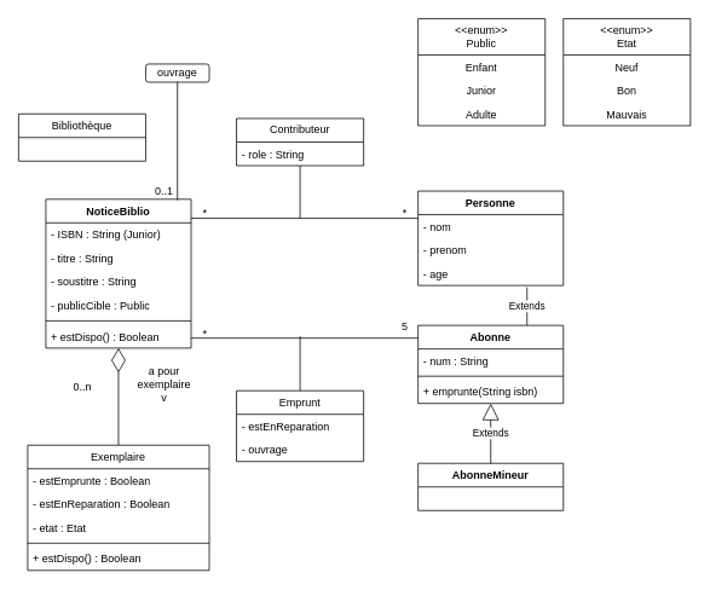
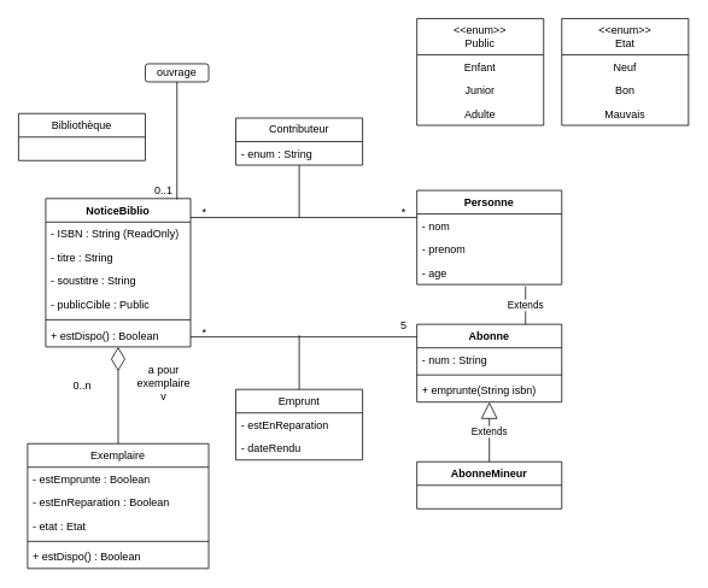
  <mxCell id="0" />
  <mxCell id="1" parent="0" />
  <mxCell id="2" value="NoticeBiblio" style="swimlane;fontStyle=1;align=center;verticalAlign=top;childLayout=stackLayout;horizontal=1;startSize=26;horizontalStack=0;resizeParent=1;resizeParentMax=0;resizeLast=0;collapsible=1;marginBottom=0;whiteSpace=wrap;html=1;" parent="1" vertex="1"><mxGeometry x="50" y="219" width="160" height="164" as="geometry" /></mxCell>
- <mxCell id="3" value="- ISBN : String (Junior)" style="text;strokeColor=none;fillColor=none;align=left;verticalAlign=top;spacingLeft=4;spacingRight=4;overflow=hidden;rotatable=0;points=[[0,0.5],[1,0.5]];portConstraint=eastwest;whiteSpace=wrap;html=1;" parent="2" vertex="1"><mxGeometry y="26" width="160" height="26" as="geometry" /></mxCell>
+ <mxCell id="3" value="- ISBN : String (ReadOnly)" style="text;strokeColor=none;fillColor=none;align=left;verticalAlign=top;spacingLeft=4;spacingRight=4;overflow=hidden;rotatable=0;points=[[0,0.5],[1,0.5]];portConstraint=eastwest;whiteSpace=wrap;html=1;" parent="2" vertex="1"><mxGeometry y="26" width="160" height="26" as="geometry" /></mxCell>
  <mxCell id="4" value="- titre : String" style="text;strokeColor=none;fillColor=none;align=left;verticalAlign=top;spacingLeft=4;spacingRight=4;overflow=hidden;rotatable=0;points=[[0,0.5],[1,0.5]];portConstraint=eastwest;whiteSpace=wrap;html=1;" parent="2" vertex="1"><mxGeometry y="52" width="160" height="26" as="geometry" /></mxCell>
  <mxCell id="5" value="- soustitre : String" style="text;strokeColor=none;fillColor=none;align=left;verticalAlign=top;spacingLeft=4;spacingRight=4;overflow=hidden;rotatable=0;points=[[0,0.5],[1,0.5]];portConstraint=eastwest;whiteSpace=wrap;html=1;" parent="2" vertex="1"><mxGeometry y="78" width="160" height="26" as="geometry" /></mxCell>
  <mxCell id="6" value="- publicCible : Public" style="text;strokeColor=none;fillColor=none;align=left;verticalAlign=top;spacingLeft=4;spacingRight=4;overflow=hidden;rotatable=0;points=[[0,0.5],[1,0.5]];portConstraint=eastwest;whiteSpace=wrap;html=1;" parent="2" vertex="1"><mxGeometry y="104" width="160" height="26" as="geometry" /></mxCell>
  <mxCell id="7" value="" style="line;strokeWidth=1;fillColor=none;align=left;verticalAlign=middle;spacingTop=-1;spacingLeft=3;spacingRight=3;rotatable=0;labelPosition=right;points=[];portConstraint=eastwest;strokeColor=inherit;" parent="2" vertex="1"><mxGeometry y="130" width="160" height="8" as="geometry" /></mxCell>
  <mxCell id="8" value="+ estDispo() : Boolean" style="text;strokeColor=none;fillColor=none;align=left;verticalAlign=top;spacingLeft=4;spacingRight=4;overflow=hidden;rotatable=0;points=[[0,0.5],[1,0.5]];portConstraint=eastwest;whiteSpace=wrap;html=1;" parent="2" vertex="1"><mxGeometry y="138" width="160" height="26" as="geometry" /></mxCell>
  <mxCell id="9" value="Personne" style="swimlane;fontStyle=1;align=center;verticalAlign=top;childLayout=stackLayout;horizontal=1;startSize=26;horizontalStack=0;resizeParent=1;resizeParentMax=0;resizeLast=0;collapsible=1;marginBottom=0;whiteSpace=wrap;html=1;" parent="1" vertex="1"><mxGeometry x="460" y="210" width="160" height="104" as="geometry" /></mxCell>
  <mxCell id="10" value="- nom" style="text;strokeColor=none;fillColor=none;align=left;verticalAlign=top;spacingLeft=4;spacingRight=4;overflow=hidden;rotatable=0;points=[[0,0.5],[1,0.5]];portConstraint=eastwest;whiteSpace=wrap;html=1;" parent="9" vertex="1"><mxGeometry y="26" width="160" height="26" as="geometry" /></mxCell>
  <mxCell id="11" value="- prenom" style="text;strokeColor=none;fillColor=none;align=left;verticalAlign=top;spacingLeft=4;spacingRight=4;overflow=hidden;rotatable=0;points=[[0,0.5],[1,0.5]];portConstraint=eastwest;whiteSpace=wrap;html=1;" parent="9" vertex="1"><mxGeometry y="52" width="160" height="26" as="geometry" /></mxCell>
  <mxCell id="12" value="- age" style="text;strokeColor=none;fillColor=none;align=left;verticalAlign=top;spacingLeft=4;spacingRight=4;overflow=hidden;rotatable=0;points=[[0,0.5],[1,0.5]];portConstraint=eastwest;whiteSpace=wrap;html=1;" parent="9" vertex="1"><mxGeometry y="78" width="160" height="26" as="geometry" /></mxCell>
  <mxCell id="13" value="&amp;lt;&amp;lt;enum&amp;gt;&amp;gt;&lt;br&gt;Public" style="swimlane;fontStyle=0;childLayout=stackLayout;horizontal=1;startSize=40;fillColor=none;horizontalStack=0;resizeParent=1;resizeParentMax=0;resizeLast=0;collapsible=1;marginBottom=0;whiteSpace=wrap;html=1;" parent="1" vertex="1"><mxGeometry x="460" y="20" width="140" height="118" as="geometry" /></mxCell>
  <mxCell id="14" value="Enfant" style="text;strokeColor=none;fillColor=none;align=center;verticalAlign=top;spacingLeft=4;spacingRight=4;overflow=hidden;rotatable=0;points=[[0,0.5],[1,0.5]];portConstraint=eastwest;whiteSpace=wrap;html=1;" parent="13" vertex="1"><mxGeometry y="40" width="140" height="26" as="geometry" /></mxCell>
  <mxCell id="15" value="Junior" style="text;strokeColor=none;fillColor=none;align=center;verticalAlign=top;spacingLeft=4;spacingRight=4;overflow=hidden;rotatable=0;points=[[0,0.5],[1,0.5]];portConstraint=eastwest;whiteSpace=wrap;html=1;" parent="13" vertex="1"><mxGeometry y="66" width="140" height="26" as="geometry" /></mxCell>
  <mxCell id="16" value="Adulte" style="text;strokeColor=none;fillColor=none;align=center;verticalAlign=top;spacingLeft=4;spacingRight=4;overflow=hidden;rotatable=0;points=[[0,0.5],[1,0.5]];portConstraint=eastwest;whiteSpace=wrap;html=1;" parent="13" vertex="1"><mxGeometry y="92" width="140" height="26" as="geometry" /></mxCell>
  <mxCell id="17" value="Abonne" style="swimlane;fontStyle=1;align=center;verticalAlign=top;childLayout=stackLayout;horizontal=1;startSize=26;horizontalStack=0;resizeParent=1;resizeParentMax=0;resizeLast=0;collapsible=1;marginBottom=0;whiteSpace=wrap;html=1;" parent="1" vertex="1"><mxGeometry x="460" y="358" width="160" height="86" as="geometry" /></mxCell>
  <mxCell id="18" value="- num : String" style="text;strokeColor=none;fillColor=none;align=left;verticalAlign=top;spacingLeft=4;spacingRight=4;overflow=hidden;rotatable=0;points=[[0,0.5],[1,0.5]];portConstraint=eastwest;whiteSpace=wrap;html=1;" parent="17" vertex="1"><mxGeometry y="26" width="160" height="26" as="geometry" /></mxCell>
  <mxCell id="19" value="" style="line;strokeWidth=1;fillColor=none;align=left;verticalAlign=middle;spacingTop=-1;spacingLeft=3;spacingRight=3;rotatable=0;labelPosition=right;points=[];portConstraint=eastwest;strokeColor=inherit;" parent="17" vertex="1"><mxGeometry y="52" width="160" height="8" as="geometry" /></mxCell>
  <mxCell id="20" value="+ emprunte(String isbn)" style="text;strokeColor=none;fillColor=none;align=left;verticalAlign=top;spacingLeft=4;spacingRight=4;overflow=hidden;rotatable=0;points=[[0,0.5],[1,0.5]];portConstraint=eastwest;whiteSpace=wrap;html=1;" parent="17" vertex="1"><mxGeometry y="60" width="160" height="26" as="geometry" /></mxCell>
  <mxCell id="21" value="Extends" style="endArrow=none;endSize=16;endFill=0;html=1;rounded=0;exitX=0.75;exitY=0;exitDx=0;exitDy=0;entryX=0.75;entryY=1.077;entryDx=0;entryDy=0;entryPerimeter=0;" parent="1" source="17" target="12" edge="1"><mxGeometry width="160" relative="1" as="geometry"><mxPoint x="550" y="357" as="sourcePoint" /><mxPoint x="551" y="285" as="targetPoint" /></mxGeometry></mxCell>
  <mxCell id="22" value="AbonneMineur" style="swimlane;fontStyle=1;align=center;verticalAlign=top;childLayout=stackLayout;horizontal=1;startSize=26;horizontalStack=0;resizeParent=1;resizeParentMax=0;resizeLast=0;collapsible=1;marginBottom=0;whiteSpace=wrap;html=1;" parent="1" vertex="1"><mxGeometry x="460" y="510" width="160" height="52" as="geometry" /></mxCell>
  <mxCell id="23" value="&lt;div&gt;&lt;br/&gt;&lt;/div&gt;" style="text;strokeColor=none;fillColor=none;align=left;verticalAlign=top;spacingLeft=4;spacingRight=4;overflow=hidden;rotatable=0;points=[[0,0.5],[1,0.5]];portConstraint=eastwest;whiteSpace=wrap;html=1;" parent="22" vertex="1"><mxGeometry y="26" width="160" height="26" as="geometry" /></mxCell>
  <mxCell id="24" value="Extends" style="endArrow=block;endSize=16;endFill=0;html=1;rounded=0;exitX=0.5;exitY=0;exitDx=0;exitDy=0;" parent="1" source="22" target="20" edge="1"><mxGeometry width="160" relative="1" as="geometry"><mxPoint x="560" y="400" as="sourcePoint" /><mxPoint x="560" y="186" as="targetPoint" /></mxGeometry></mxCell>
  <mxCell id="25" value="Exemplaire" style="swimlane;fontStyle=0;childLayout=stackLayout;horizontal=1;startSize=26;fillColor=none;horizontalStack=0;resizeParent=1;resizeParentMax=0;resizeLast=0;collapsible=1;marginBottom=0;whiteSpace=wrap;html=1;" parent="1" vertex="1"><mxGeometry x="30" y="490" width="200" height="138" as="geometry" /></mxCell>
  <mxCell id="26" value="- estEmprunte : Boolean" style="text;strokeColor=none;fillColor=none;align=left;verticalAlign=top;spacingLeft=4;spacingRight=4;overflow=hidden;rotatable=0;points=[[0,0.5],[1,0.5]];portConstraint=eastwest;whiteSpace=wrap;html=1;" parent="25" vertex="1"><mxGeometry y="26" width="200" height="26" as="geometry" /></mxCell>
  <mxCell id="27" value="- estEnReparation : Boolean" style="text;strokeColor=none;fillColor=none;align=left;verticalAlign=top;spacingLeft=4;spacingRight=4;overflow=hidden;rotatable=0;points=[[0,0.5],[1,0.5]];portConstraint=eastwest;whiteSpace=wrap;html=1;" parent="25" vertex="1"><mxGeometry y="52" width="200" height="26" as="geometry" /></mxCell>
  <mxCell id="28" value="- etat : Etat" style="text;strokeColor=none;fillColor=none;align=left;verticalAlign=top;spacingLeft=4;spacingRight=4;overflow=hidden;rotatable=0;points=[[0,0.5],[1,0.5]];portConstraint=eastwest;whiteSpace=wrap;html=1;" parent="25" vertex="1"><mxGeometry y="78" width="200" height="26" as="geometry" /></mxCell>
  <mxCell id="29" value="" style="line;strokeWidth=1;fillColor=none;align=left;verticalAlign=middle;spacingTop=-1;spacingLeft=3;spacingRight=3;rotatable=0;labelPosition=right;points=[];portConstraint=eastwest;strokeColor=inherit;" parent="25" vertex="1"><mxGeometry y="104" width="200" height="8" as="geometry" /></mxCell>
  <mxCell id="30" value="+ estDispo() : Boolean" style="text;strokeColor=none;fillColor=none;align=left;verticalAlign=top;spacingLeft=4;spacingRight=4;overflow=hidden;rotatable=0;points=[[0,0.5],[1,0.5]];portConstraint=eastwest;whiteSpace=wrap;html=1;" parent="25" vertex="1"><mxGeometry y="112" width="200" height="26" as="geometry" /></mxCell>
  <mxCell id="31" value="&amp;lt;&amp;lt;enum&amp;gt;&amp;gt; &lt;br&gt;Etat" style="swimlane;fontStyle=0;childLayout=stackLayout;horizontal=1;startSize=40;fillColor=none;horizontalStack=0;resizeParent=1;resizeParentMax=0;resizeLast=0;collapsible=1;marginBottom=0;whiteSpace=wrap;html=1;" parent="1" vertex="1"><mxGeometry x="620" y="20" width="140" height="118" as="geometry" /></mxCell>
  <mxCell id="32" value="Neuf" style="text;strokeColor=none;fillColor=none;align=center;verticalAlign=top;spacingLeft=4;spacingRight=4;overflow=hidden;rotatable=0;points=[[0,0.5],[1,0.5]];portConstraint=eastwest;whiteSpace=wrap;html=1;" parent="31" vertex="1"><mxGeometry y="40" width="140" height="26" as="geometry" /></mxCell>
  <mxCell id="33" value="Bon" style="text;strokeColor=none;fillColor=none;align=center;verticalAlign=top;spacingLeft=4;spacingRight=4;overflow=hidden;rotatable=0;points=[[0,0.5],[1,0.5]];portConstraint=eastwest;whiteSpace=wrap;html=1;" parent="31" vertex="1"><mxGeometry y="66" width="140" height="26" as="geometry" /></mxCell>
  <mxCell id="34" value="Mauvais" style="text;strokeColor=none;fillColor=none;align=center;verticalAlign=top;spacingLeft=4;spacingRight=4;overflow=hidden;rotatable=0;points=[[0,0.5],[1,0.5]];portConstraint=eastwest;whiteSpace=wrap;html=1;" parent="31" vertex="1"><mxGeometry y="92" width="140" height="26" as="geometry" /></mxCell>
  <mxCell id="35" value="" style="endArrow=diamondThin;endFill=0;endSize=24;html=1;rounded=0;exitX=0.5;exitY=0;exitDx=0;exitDy=0;" parent="1" source="25" target="8" edge="1"><mxGeometry width="160" relative="1" as="geometry"><mxPoint x="210" y="400" as="sourcePoint" /><mxPoint x="90" y="440" as="targetPoint" /></mxGeometry></mxCell>
  <mxCell id="36" value="0..n" style="text;html=1;align=center;verticalAlign=middle;resizable=0;points=[];autosize=1;strokeColor=none;fillColor=none;" parent="1" vertex="1"><mxGeometry x="70" y="411" width="40" height="30" as="geometry" /></mxCell>
  <mxCell id="37" value="a pour &lt;br&gt;exemplaire&lt;br&gt;v" style="text;html=1;align=center;verticalAlign=middle;resizable=0;points=[];autosize=1;strokeColor=none;fillColor=none;" parent="1" vertex="1"><mxGeometry x="140" y="393" width="80" height="60" as="geometry" /></mxCell>
  <mxCell id="38" value="" style="line;strokeWidth=1;fillColor=none;align=left;verticalAlign=middle;spacingTop=-1;spacingLeft=3;spacingRight=3;rotatable=0;labelPosition=right;points=[];portConstraint=eastwest;strokeColor=inherit;" vertex="1" parent="1"><mxGeometry x="210" y="236" width="250" height="8" as="geometry" /></mxCell>
  <mxCell id="39" value="Contributeur" style="swimlane;fontStyle=0;childLayout=stackLayout;horizontal=1;startSize=26;fillColor=none;horizontalStack=0;resizeParent=1;resizeParentMax=0;resizeLast=0;collapsible=1;marginBottom=0;whiteSpace=wrap;html=1;" vertex="1" parent="1"><mxGeometry x="260" y="130" width="140" height="52" as="geometry" /></mxCell>
- <mxCell id="40" value="- role : String" style="text;strokeColor=none;fillColor=none;align=left;verticalAlign=top;spacingLeft=4;spacingRight=4;overflow=hidden;rotatable=0;points=[[0,0.5],[1,0.5]];portConstraint=eastwest;whiteSpace=wrap;html=1;" vertex="1" parent="39"><mxGeometry y="26" width="140" height="26" as="geometry" /></mxCell>
+ <mxCell id="40" value="- enum : String" style="text;strokeColor=none;fillColor=none;align=left;verticalAlign=top;spacingLeft=4;spacingRight=4;overflow=hidden;rotatable=0;points=[[0,0.5],[1,0.5]];portConstraint=eastwest;whiteSpace=wrap;html=1;" vertex="1" parent="39"><mxGeometry y="26" width="140" height="26" as="geometry" /></mxCell>
  <mxCell id="41" value="" style="line;strokeWidth=1;fillColor=none;align=left;verticalAlign=middle;spacingTop=-1;spacingLeft=3;spacingRight=3;rotatable=0;labelPosition=right;points=[];portConstraint=eastwest;strokeColor=inherit;" vertex="1" parent="1"><mxGeometry x="210" y="370" width="250" height="4" as="geometry" /></mxCell>
  <mxCell id="42" value="" style="line;strokeWidth=1;direction=south;html=1;" vertex="1" parent="1"><mxGeometry x="325" y="370" width="10" height="60" as="geometry" /></mxCell>
  <mxCell id="43" value="" style="line;strokeWidth=1;direction=south;html=1;" vertex="1" parent="1"><mxGeometry x="325" y="182" width="10" height="58" as="geometry" /></mxCell>
  <mxCell id="44" value="Emprunt" style="swimlane;fontStyle=0;childLayout=stackLayout;horizontal=1;startSize=26;fillColor=none;horizontalStack=0;resizeParent=1;resizeParentMax=0;resizeLast=0;collapsible=1;marginBottom=0;whiteSpace=wrap;html=1;" vertex="1" parent="1"><mxGeometry x="260" y="430" width="140" height="78" as="geometry" /></mxCell>
  <mxCell id="45" value="- estEnReparation" style="text;strokeColor=none;fillColor=none;align=left;verticalAlign=top;spacingLeft=4;spacingRight=4;overflow=hidden;rotatable=0;points=[[0,0.5],[1,0.5]];portConstraint=eastwest;whiteSpace=wrap;html=1;" vertex="1" parent="44"><mxGeometry y="26" width="140" height="26" as="geometry" /></mxCell>
- <mxCell id="46" value="- ouvrage" style="text;strokeColor=none;fillColor=none;align=left;verticalAlign=top;spacingLeft=4;spacingRight=4;overflow=hidden;rotatable=0;points=[[0,0.5],[1,0.5]];portConstraint=eastwest;whiteSpace=wrap;html=1;" vertex="1" parent="44"><mxGeometry y="52" width="140" height="26" as="geometry" /></mxCell>
+ <mxCell id="46" value="- dateRendu" style="text;strokeColor=none;fillColor=none;align=left;verticalAlign=top;spacingLeft=4;spacingRight=4;overflow=hidden;rotatable=0;points=[[0,0.5],[1,0.5]];portConstraint=eastwest;whiteSpace=wrap;html=1;" vertex="1" parent="44"><mxGeometry y="52" width="140" height="26" as="geometry" /></mxCell>
  <mxCell id="47" value="*" style="text;html=1;align=center;verticalAlign=middle;resizable=0;points=[];autosize=1;strokeColor=none;fillColor=none;" vertex="1" parent="1"><mxGeometry x="210" y="219" width="30" height="30" as="geometry" /></mxCell>
  <mxCell id="48" value="*" style="text;html=1;align=center;verticalAlign=middle;resizable=0;points=[];autosize=1;strokeColor=none;fillColor=none;" vertex="1" parent="1"><mxGeometry x="430" y="219" width="30" height="30" as="geometry" /></mxCell>
  <mxCell id="49" value="*" style="text;html=1;align=center;verticalAlign=middle;resizable=0;points=[];autosize=1;strokeColor=none;fillColor=none;" vertex="1" parent="1"><mxGeometry x="210" y="353" width="30" height="30" as="geometry" /></mxCell>
  <mxCell id="50" value="5" style="text;html=1;align=center;verticalAlign=middle;resizable=0;points=[];autosize=1;strokeColor=none;fillColor=none;" vertex="1" parent="1"><mxGeometry x="430" y="344" width="30" height="30" as="geometry" /></mxCell>
  <mxCell id="51" value="Bibliothèque" style="swimlane;fontStyle=0;childLayout=stackLayout;horizontal=1;startSize=26;fillColor=none;horizontalStack=0;resizeParent=1;resizeParentMax=0;resizeLast=0;collapsible=1;marginBottom=0;whiteSpace=wrap;html=1;" vertex="1" parent="1"><mxGeometry x="20" y="125" width="140" height="52" as="geometry" /></mxCell>
  <mxCell id="52" value="ouvrage" style="html=1;whiteSpace=wrap;rounded=1;" vertex="1" parent="1"><mxGeometry x="160" y="70" width="70" height="20" as="geometry" /></mxCell>
  <mxCell id="53" value="" style="line;strokeWidth=1;direction=south;html=1;" vertex="1" parent="1"><mxGeometry x="190" y="90" width="10" height="130" as="geometry" /></mxCell>
  <mxCell id="54" value="0..1" style="text;html=1;align=center;verticalAlign=middle;resizable=0;points=[];autosize=1;strokeColor=none;fillColor=none;" vertex="1" parent="1"><mxGeometry x="160" y="196" width="40" height="30" as="geometry" /></mxCell>
